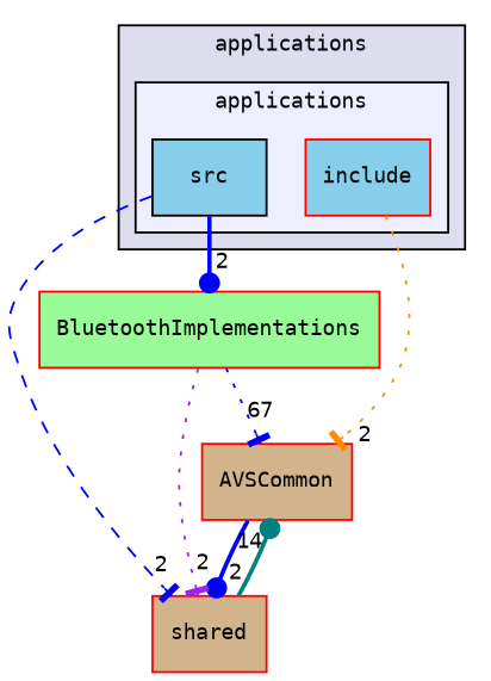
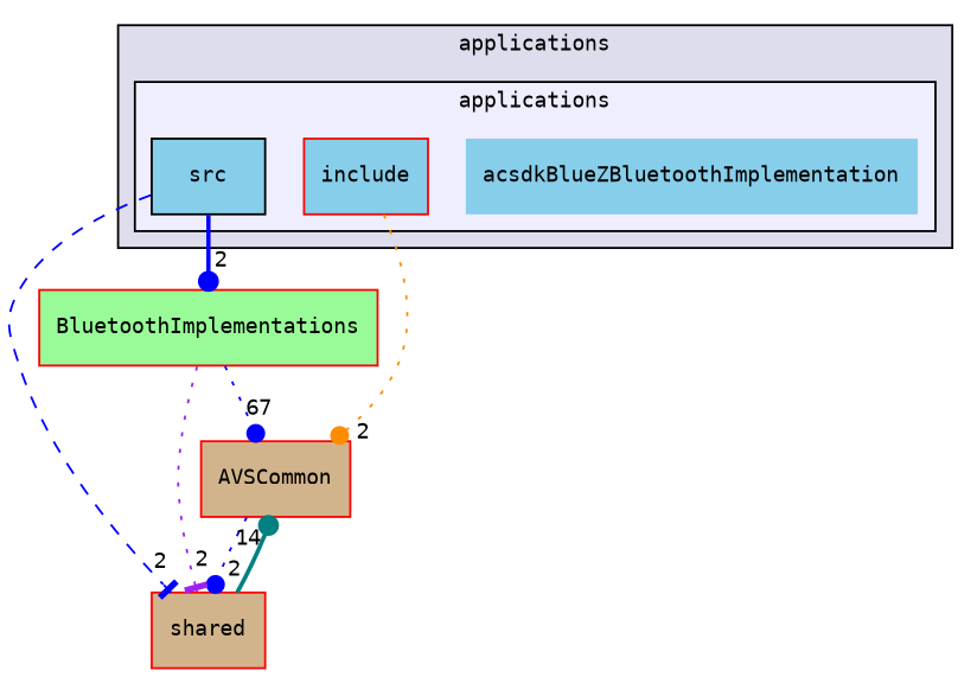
  digraph {
    compound=true
    fontname="DejaVu Sans Mono"
    node [fillcolor=skyblue fontname="DejaVu Sans Mono" fontsize=10 shape=box style=filled color=red]
    edge [arrowhead=dot color=blue fontname="DejaVu Sans Mono" headlabel=2 labeldistance=1.5 labelfontname=Helvetica labelfontsize=10 style=dotted]
+   n1 [label=acsdkBlueZBluetoothImplementation shape=plaintext color=""]
    n2 [label=include]
    n3 [color=black label=src]
    n4 [fillcolor=tan label=AVSCommon]
    n5 [fillcolor=tan label=shared]
    n6 [fillcolor=palegreen label=BluetoothImplementations]
    subgraph cluster_1 {
      bgcolor="#ddddee"
      fontsize=10
      label=applications
      pencolor=black
      subgraph cluster_2 {
        bgcolor="#eeeeff"
        fontsize=10
        label=applications
        pencolor=black
+       n1
        n2
        n3
      }
    }
-   n2 -> n4 [arrowhead=tee color=darkorange]
+   n2 -> n4 [color=darkorange]
    n3 -> n5 [arrowhead=tee style=dashed]
    n3 -> n6 [style=bold]
-   n4 -> n5 [style=bold]
+   n4 -> n5
    n5 -> n4 [color=teal headlabel=14 style=bold]
-   n6 -> n4 [arrowhead=tee headlabel=67]
+   n6 -> n4 [headlabel=67]
    n6 -> n5 [arrowhead=tee color=purple]
  }
